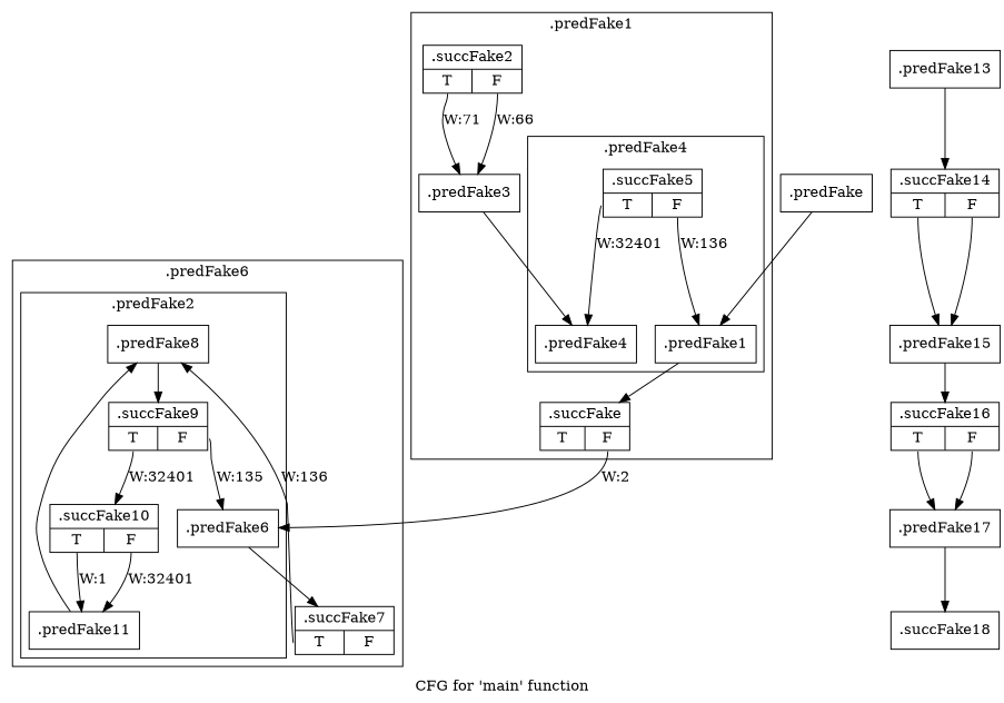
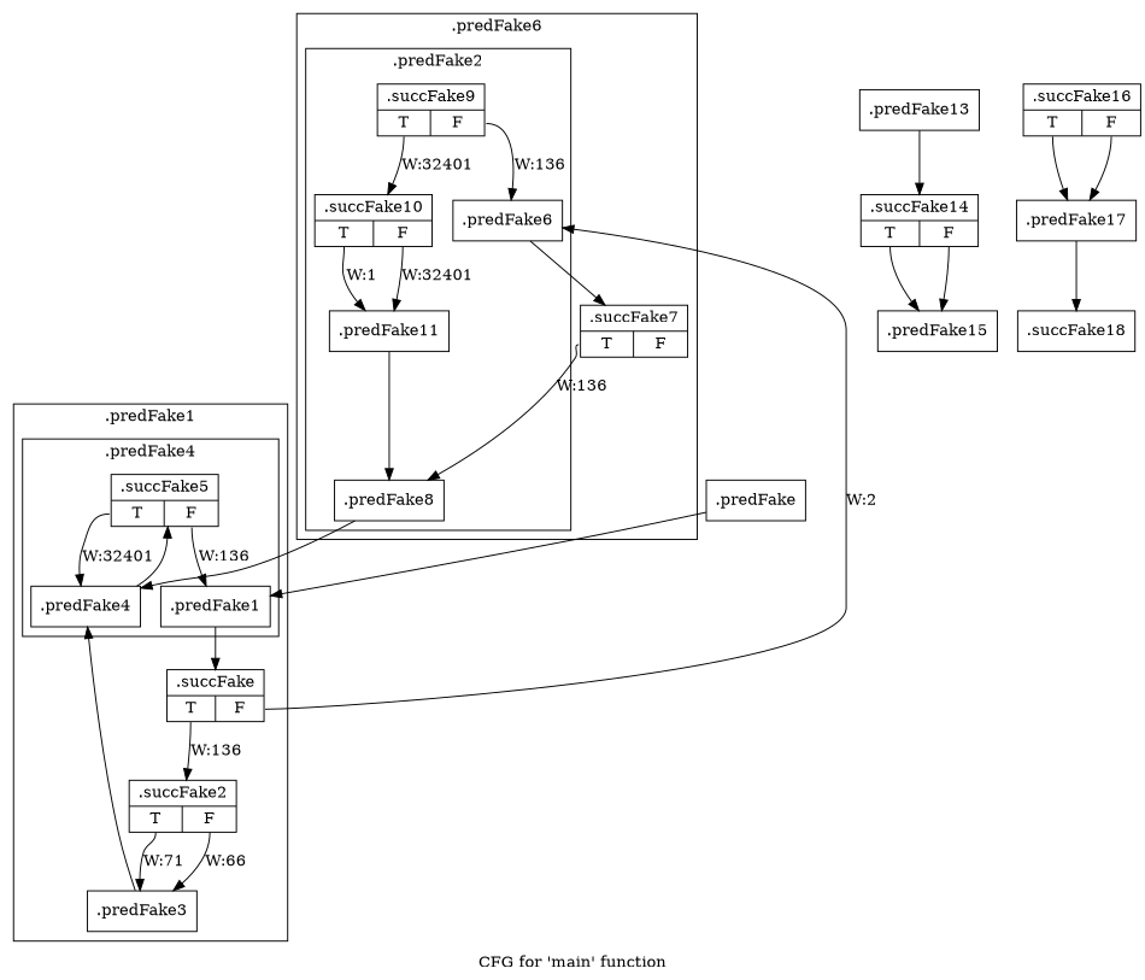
  digraph {
    label="CFG for 'main' function"
    node [filename="../../../../convolution_test.cpp" linenumber=43 shape=record]
    edge [execusionnum=135 filename="../../../../convolution_test.cpp"]
    n1 [label="{.predFake8}" linenumber=55]
    n2 [label="{.succFake9|{<s0>T|<s1>F}}" linenumber=55]
    n3 [label="{.succFake10|{<s0>T|<s1>F}}" linenumber=58]
    n4 [label="{.predFake6}" linenumber=54]
    n5 [label="{.predFake11}" linenumber=66]
    n6 [label="{.succFake7|{<s0>T|<s1>F}}" linenumber=54]
    n7 [label="{.predFake1}" linenumber=36]
    n8 [label="{.predFake4}"]
    n9 [label="{.succFake5|{<s0>T|<s1>F}}"]
    n10 [label="{.succFake|{<s0>T|<s1>F}}" linenumber=36]
    n11 [label="{.succFake2|{<s0>T|<s1>F}}" linenumber=38]
    n12 [label="{.predFake3}"]
    n13 [label="{.predFake}" filename="" linenumber=""]
    n14 [label="{.predFake13}" linenumber=79]
    n15 [label="{.succFake14|{<s0>T|<s1>F}}" linenumber=79]
    n16 [label="{.predFake15}" linenumber=80]
    n17 [label="{.succFake16|{<s0>T|<s1>F}}" linenumber=80]
    n18 [label="{.predFake17}" linenumber=82]
    n19 [label="{.succFake18}" linenumber=83]
    subgraph cluster_1 {
      invocationtime=2
      label=".predFake6"
      tripcount=135
      n6
      subgraph cluster_2 {
        invocationtime=136
        label=".predFake2"
        tripcount=32400
        n1
        n2
        n3
        n4
        n5
      }
    }
    subgraph cluster_3 {
      invocationtime=1
      label=".predFake1"
      tripcount=135
      n10
      n11
      n12
      subgraph cluster_4 {
        invocationtime=-1
        label=".predFake4"
        tripcount=32400
        n7
        n8
        n9
      }
    }
-   n1 -> n2 [execusionnum=32535]
+   n1 -> n8 [execusionnum=32535]
    n2 -> n3 [execusionnum=32400 label="W:32401" tailport=s0]
-   n2 -> n4 [label="W:135" tailport=s1]
+   n2 -> n4 [label="W:136" tailport=s1]
    n3 -> n5 [execusionnum=0 label="W:1" tailport=s0]
    n3 -> n5 [label="W:32401" tailport=s1 execusionnum="" filename=""]
    n4 -> n6 [execusionnum=136]
    n5 -> n1 [execusionnum=32400]
    n6 -> n1 [label="W:136" tailport=s0]
    n7 -> n10 [execusionnum=136]
+   n8 -> n9 [execusionnum=32535]
    n9 -> n7 [label="W:136" tailport=s1]
    n9 -> n8 [execusionnum=32400 label="W:32401" tailport=s0]
    n10 -> n4 [callList="_Z16filter11x11_origiiPKjPj:50; 1:52" execusionnum=1 label="W:2" tailport=s1]
+   n10 -> n11 [label="W:136" tailport=s0]
    n11 -> n12 [execusionnum=70 label="W:71" memoryops="; ; " tailport=s0]
    n11 -> n12 [execusionnum=65 label="W:66" memoryops="; ; " tailport=s1]
    n12 -> n8
    n13 -> n7 [execusionnum=1]
    n14 -> n15 [execusionnum=1]
    n15 -> n16 [tailport=s0 execusionnum="" filename=""]
    n15 -> n16 [execusionnum=1 tailport=s1]
-   n16 -> n17 [execusionnum=2]
    n17 -> n18 [tailport=s0 execusionnum="" filename=""]
    n17 -> n18 [execusionnum=2 tailport=s1]
    n18 -> n19 [execusionnum=0]
  }
